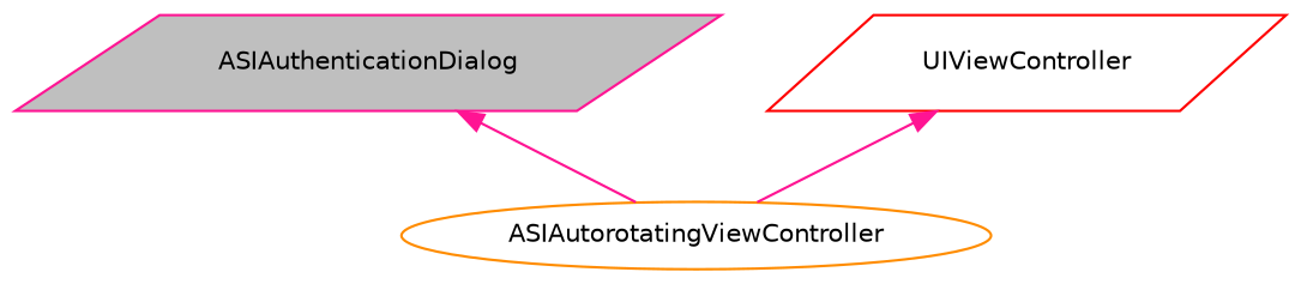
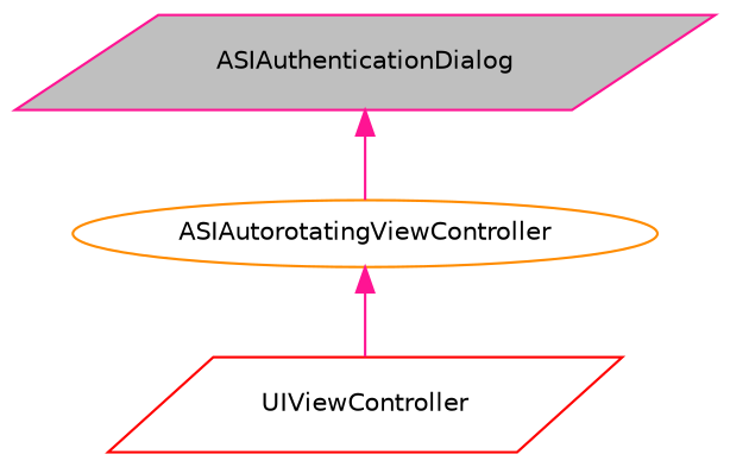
  digraph {
    node [fillcolor=white fontname=Helvetica fontsize=10 shape=parallelogram style=filled]
    edge [color=deeppink dir=back fontname=Helvetica fontsize=10 labelfontname=Helvetica labelfontsize=10 style=solid]
    n1 [color=deeppink fillcolor=grey75 fontcolor=black height=0.2 label=ASIAuthenticationDialog width=0.4]
    n2 [color=darkorange height=0.2 label=ASIAutorotatingViewController shape=ellipse width=0.4]
    n3 [color=red height=0.2 label=UIViewController width=0.4]
    n1 -> n2
-   n3 -> n2
+   n2 -> n3
  }
